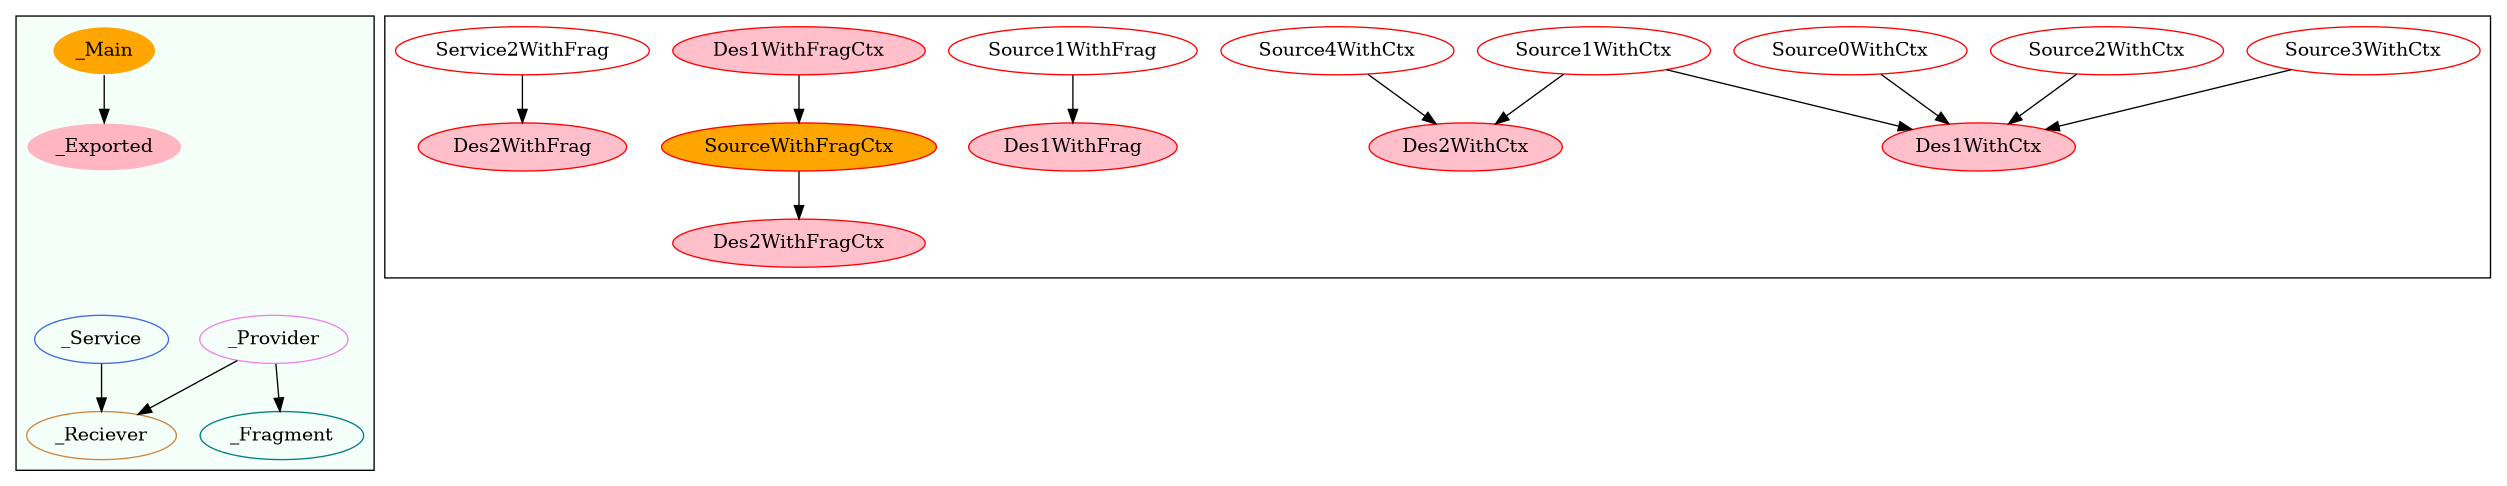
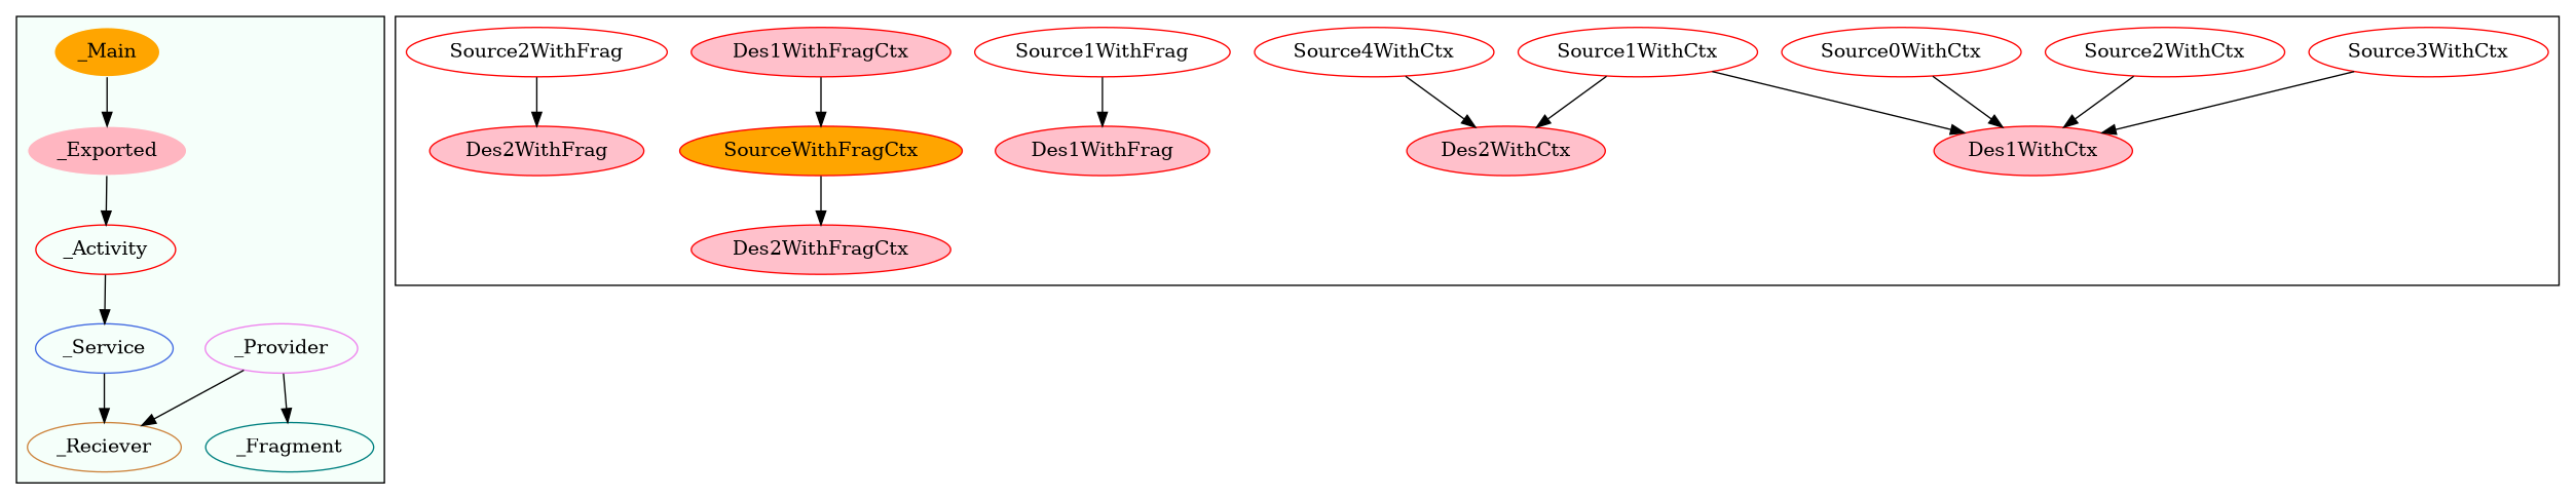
  digraph {
    node [color=red]
+   _Activity
    _Service [color=royalblue]
    _Reciever [color=peru]
    _Provider [color=violet]
    _Fragment [color=teal]
    _Main [color=mintcream fillcolor=orange style=filled]
    _Exported [color=mintcream fillcolor=lightpink style=filled]
    Des2WithFragCtx [fillcolor=pink style=filled]
    Source3WithCtx
    Des1WithCtx [fillcolor=pink style=filled]
    Source1WithCtx
    Des2WithCtx [fillcolor=pink style=filled]
    Source2WithCtx
    Source4WithCtx
    Des1WithFrag [fillcolor=pink style=filled]
    n16 [label=Source0WithCtx]
    Source1WithFrag
    Des1WithFragCtx [fillcolor=pink style=filled]
-   Source2WithFrag [label=Service2WithFrag]
+   Source2WithFrag
    Des2WithFrag [fillcolor=pink style=filled]
    SourceWithFragCtx [fillcolor=orange style=filled]
    subgraph cluster_1 {
      bgcolor=mintcream
+     _Activity
      _Service
      _Reciever
      _Provider
      _Fragment
      _Main
      _Exported
    }
    subgraph cluster_2 {
      Des2WithFragCtx
      Source3WithCtx
      Des1WithCtx
      Source1WithCtx
      Des2WithCtx
      Source2WithCtx
      Source4WithCtx
      Des1WithFrag
      n16
      Source1WithFrag
      Des1WithFragCtx
      Source2WithFrag
      Des2WithFrag
      SourceWithFragCtx
    }
+   _Activity -> _Service
    _Service -> _Reciever
    _Provider -> _Reciever
    _Provider -> _Fragment
    _Main -> _Exported
+   _Exported -> _Activity
    Source3WithCtx -> Des1WithCtx
    Source1WithCtx -> Des1WithCtx
    Source1WithCtx -> Des2WithCtx
    Source2WithCtx -> Des1WithCtx
    Source4WithCtx -> Des2WithCtx
    n16 -> Des1WithCtx
    Source1WithFrag -> Des1WithFrag
    Des1WithFragCtx -> SourceWithFragCtx
    Source2WithFrag -> Des2WithFrag
    SourceWithFragCtx -> Des2WithFragCtx
  }
